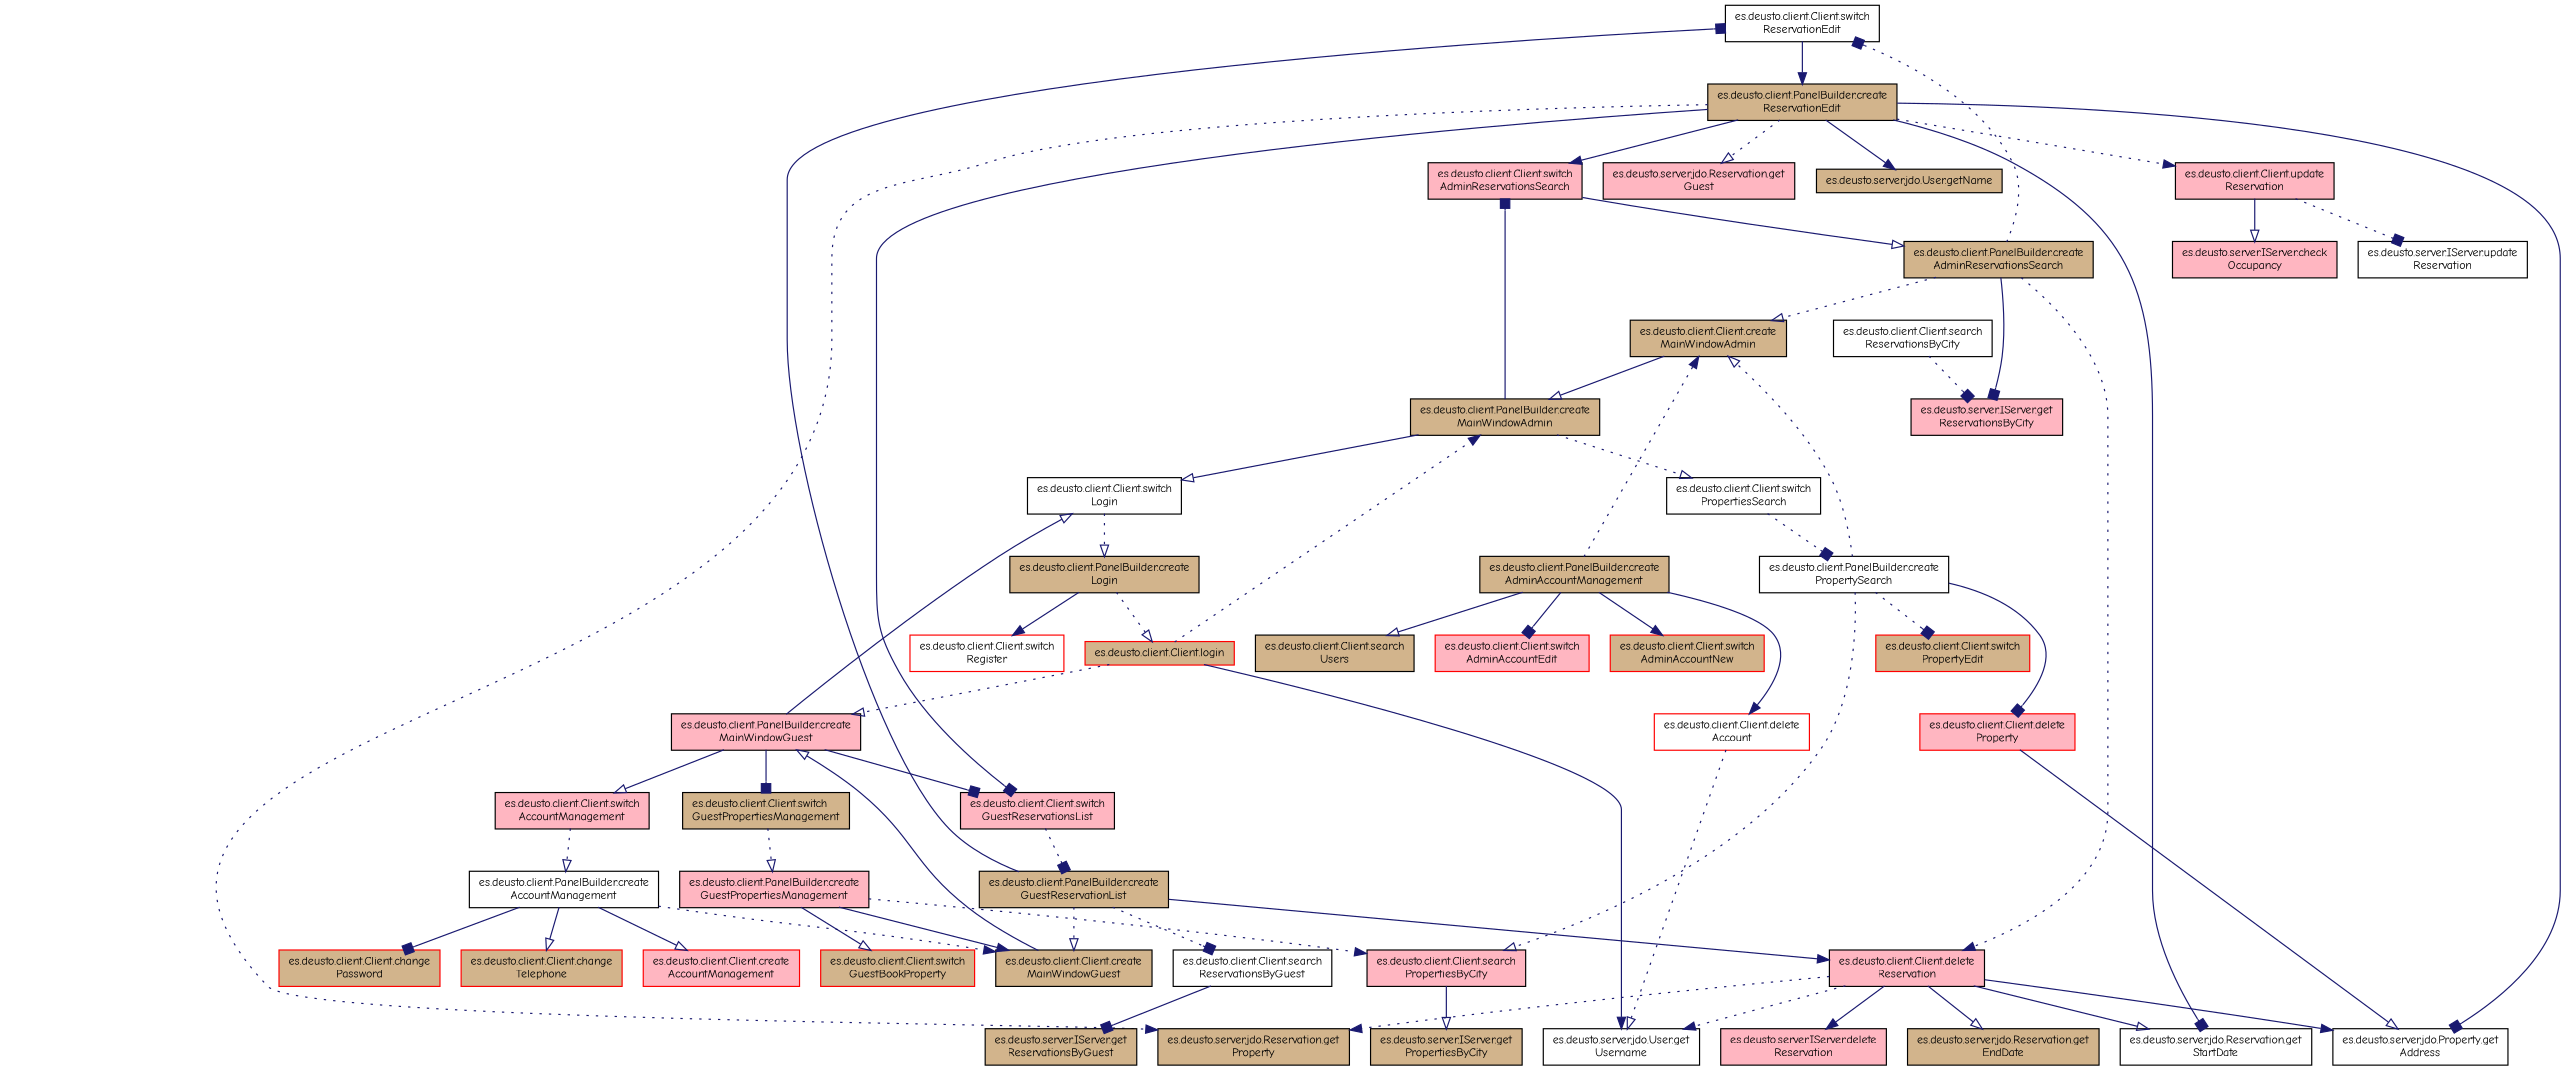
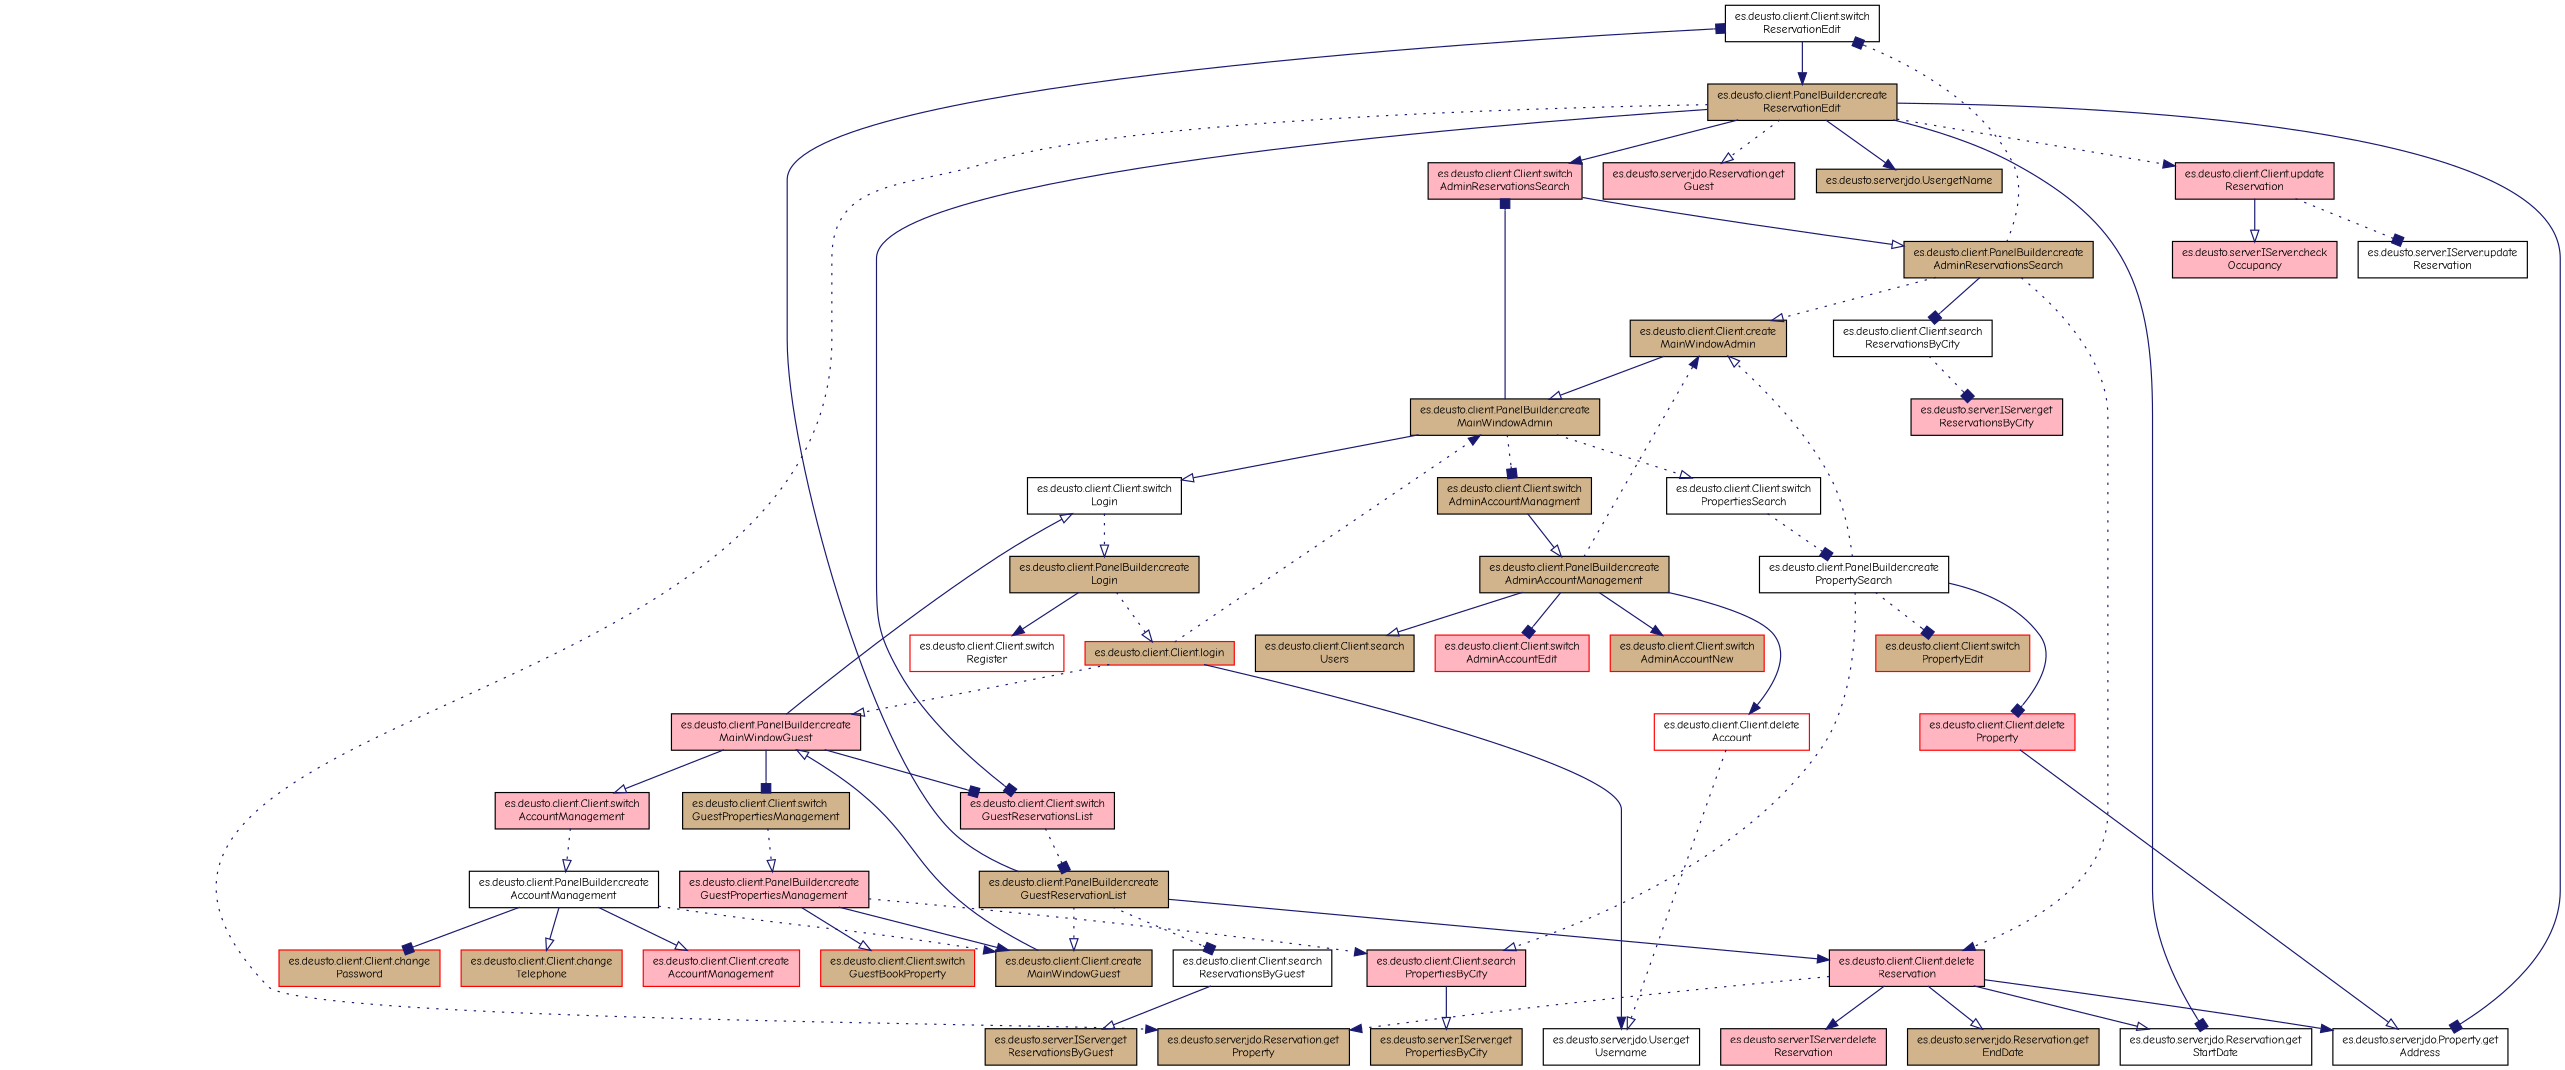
  digraph {
    fontname="Comic Neue"
    rankdir=TB
    node [color=black fillcolor=tan fontname="Comic Neue" fontsize=10 shape=record style=filled]
    edge [arrowhead=onormal color=midnightblue fontname="Comic Neue" fontsize=10 labelfontname=Helvetica labelfontsize=10 style=solid]
    n1 [fillcolor=white fontcolor=black height=0.2 label="es.deusto.client.Client.switch\lReservationEdit" width=0.4]
    n2 [height=0.2 label="es.deusto.client.PanelBuilder.create\lReservationEdit" width=0.4]
    n3 [height=0.2 label="es.deusto.server.jdo.Reservation.get\lProperty" width=0.4]
    n4 [fillcolor=white height=0.2 label="es.deusto.server.jdo.Property.get\lAddress" width=0.4]
    n5 [fillcolor=lightpink height=0.2 label="es.deusto.server.jdo.Reservation.get\lGuest" width=0.4]
    n6 [height=0.2 label="es.deusto.server.jdo.User.getName" width=0.4]
    n7 [fillcolor=lightpink height=0.2 label="es.deusto.client.Client.switch\lAdminReservationsSearch" width=0.4]
    n8 [fillcolor=white height=0.2 label="es.deusto.server.jdo.Reservation.get\lStartDate" width=0.4]
    n9 [fillcolor=lightpink height=0.2 label="es.deusto.client.Client.switch\lGuestReservationsList" width=0.4]
    n10 [fillcolor=lightpink height=0.2 label="es.deusto.client.Client.update\lReservation" width=0.4]
    n11 [height=0.2 label="es.deusto.client.PanelBuilder.create\lAdminReservationsSearch" width=0.4]
    n12 [height=0.2 label="es.deusto.client.PanelBuilder.create\lGuestReservationList" width=0.4]
    n13 [fillcolor=lightpink height=0.2 label="es.deusto.server.IServer.check\lOccupancy" width=0.4]
    n14 [fillcolor=white height=0.2 label="es.deusto.server.IServer.update\lReservation" width=0.4]
    n15 [fillcolor=white height=0.2 label="es.deusto.client.Client.search\lReservationsByCity" width=0.4]
    n16 [fillcolor=lightpink height=0.2 label="es.deusto.client.Client.delete\lReservation" width=0.4]
    n17 [height=0.2 label="es.deusto.client.Client.create\lMainWindowAdmin" width=0.4]
    n18 [fillcolor=lightpink height=0.2 label="es.deusto.server.IServer.get\lReservationsByCity" width=0.4]
    n19 [fillcolor=lightpink height=0.2 label="es.deusto.server.IServer.delete\lReservation" width=0.4]
    n20 [fillcolor=white height=0.2 label="es.deusto.server.jdo.User.get\lUsername" width=0.4]
    n21 [height=0.2 label="es.deusto.server.jdo.Reservation.get\lEndDate" width=0.4]
    n22 [height=0.2 label="es.deusto.client.PanelBuilder.create\lMainWindowAdmin" width=0.4]
    n23 [fillcolor=white height=0.2 label="es.deusto.client.Client.switch\lPropertiesSearch" width=0.4]
+   n24 [height=0.2 label="es.deusto.client.Client.switch\lAdminAccountManagment" width=0.4]
    n25 [fillcolor=white height=0.2 label="es.deusto.client.Client.switch\lLogin" width=0.4]
    n26 [fillcolor=white height=0.2 label="es.deusto.client.PanelBuilder.create\lPropertySearch" width=0.4]
    n27 [height=0.2 label="es.deusto.client.PanelBuilder.create\lAdminAccountManagement" width=0.4]
    n28 [height=0.2 label="es.deusto.client.PanelBuilder.create\lLogin" width=0.4]
    n29 [fillcolor=lightpink height=0.2 label="es.deusto.client.Client.search\lPropertiesByCity" width=0.4]
    n30 [color=red fillcolor=lightpink height=0.2 label="es.deusto.client.Client.delete\lProperty" width=0.4]
    n31 [color=red height=0.2 label="es.deusto.client.Client.switch\lPropertyEdit" width=0.4]
    n32 [height=0.2 label="es.deusto.server.IServer.get\lPropertiesByCity" width=0.4]
    n33 [height=0.2 label="es.deusto.client.Client.search\lUsers" width=0.4]
    n34 [color=red fillcolor=white height=0.2 label="es.deusto.client.Client.delete\lAccount" width=0.4]
    n35 [color=red fillcolor=lightpink height=0.2 label="es.deusto.client.Client.switch\lAdminAccountEdit" width=0.4]
    n36 [color=red height=0.2 label="es.deusto.client.Client.switch\lAdminAccountNew" width=0.4]
    n37 [color=red height=0.2 label="es.deusto.client.Client.login" width=0.4]
    n38 [color=red fillcolor=white height=0.2 label="es.deusto.client.Client.switch\lRegister" width=0.4]
    n39 [fillcolor=lightpink height=0.2 label="es.deusto.client.PanelBuilder.create\lMainWindowGuest" width=0.4]
    n40 [height=0.2 label="es.deusto.client.Client.switch\lGuestPropertiesManagement" width=0.4]
    n41 [fillcolor=lightpink height=0.2 label="es.deusto.client.Client.switch\lAccountManagement" width=0.4]
    n42 [fillcolor=lightpink height=0.2 label="es.deusto.client.PanelBuilder.create\lGuestPropertiesManagement" width=0.4]
    n43 [fillcolor=white height=0.2 label="es.deusto.client.PanelBuilder.create\lAccountManagement" width=0.4]
    n44 [color=red height=0.2 label="es.deusto.client.Client.switch\lGuestBookProperty" width=0.4]
    n45 [height=0.2 label="es.deusto.client.Client.create\lMainWindowGuest" width=0.4]
    n46 [color=red fillcolor=lightpink height=0.2 label="es.deusto.client.Client.create\lAccountManagement" width=0.4]
    n47 [color=red height=0.2 label="es.deusto.client.Client.change\lPassword" width=0.4]
    n48 [color=red height=0.2 label="es.deusto.client.Client.change\lTelephone" width=0.4]
    n49 [fillcolor=white height=0.2 label="es.deusto.client.Client.search\lReservationsByGuest" width=0.4]
    n50 [height=0.2 label="es.deusto.server.IServer.get\lReservationsByGuest" width=0.4]
    n1 -> n2 [arrowhead=normal]
    n2 -> n3 [arrowhead=normal style=dotted]
    n2 -> n4 [arrowhead=box]
    n2 -> n5 [style=dotted]
    n2 -> n6 [arrowhead=normal]
    n2 -> n7 [arrowhead=normal]
    n2 -> n8 [arrowhead=box]
    n2 -> n9 [arrowhead=box]
    n2 -> n10 [arrowhead=normal style=dotted]
    n7 -> n11
    n9 -> n12 [arrowhead=box style=dotted]
    n10 -> n13
    n10 -> n14 [arrowhead=box style=dotted]
    n11 -> n1 [arrowhead=box style=dotted]
-   n11 -> n18 [arrowhead=box]
+   n11 -> n15 [arrowhead=box]
    n11 -> n16 [arrowhead=normal style=dotted]
    n11 -> n17 [style=dotted]
    n12 -> n1 [arrowhead=box]
    n12 -> n16 [arrowhead=normal]
    n12 -> n45 [style=dotted]
    n12 -> n49 [arrowhead=box style=dotted]
    n15 -> n18 [arrowhead=box style=dotted]
    n16 -> n3 [arrowhead=normal style=dotted]
    n16 -> n4 [arrowhead=normal]
    n16 -> n8
    n16 -> n19 [arrowhead=normal]
-   n16 -> n20 [arrowhead=normal style=dotted]
    n16 -> n21
    n17 -> n22
    n22 -> n7 [arrowhead=box]
    n22 -> n23 [style=dotted]
+   n22 -> n24 [arrowhead=box style=dotted]
    n22 -> n25
    n23 -> n26 [arrowhead=box style=dotted]
+   n24 -> n27
    n25 -> n28 [style=dotted]
    n26 -> n17 [style=dotted]
    n26 -> n29 [style=dotted]
    n26 -> n30 [arrowhead=box]
    n26 -> n31 [arrowhead=box style=dotted]
    n27 -> n17 [arrowhead=normal style=dotted]
    n27 -> n33
    n27 -> n34 [arrowhead=normal]
    n27 -> n35 [arrowhead=box]
    n27 -> n36 [arrowhead=normal]
    n28 -> n37 [style=dotted]
    n28 -> n38 [arrowhead=normal]
    n29 -> n32
    n30 -> n4
    n34 -> n20 [style=dotted]
    n37 -> n20 [arrowhead=normal]
    n37 -> n22 [arrowhead=normal style=dotted]
    n37 -> n39 [style=dotted]
    n39 -> n9 [arrowhead=box]
    n39 -> n25
    n39 -> n40 [arrowhead=box]
    n39 -> n41
    n40 -> n42 [style=dotted]
    n41 -> n43 [style=dotted]
    n42 -> n29 [arrowhead=normal style=dotted]
    n42 -> n44
    n42 -> n45 [arrowhead=normal]
    n43 -> n45 [arrowhead=normal style=dotted]
    n43 -> n46
    n43 -> n47 [arrowhead=box]
    n43 -> n48
    n45 -> n39
-   n49 -> n50 [arrowhead=box]
+   n49 -> n50
  }
